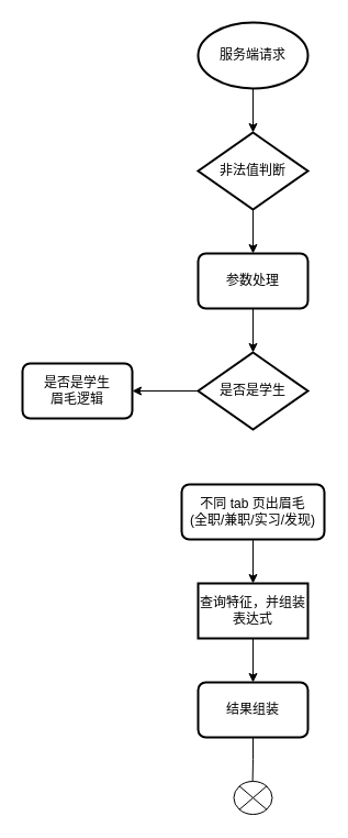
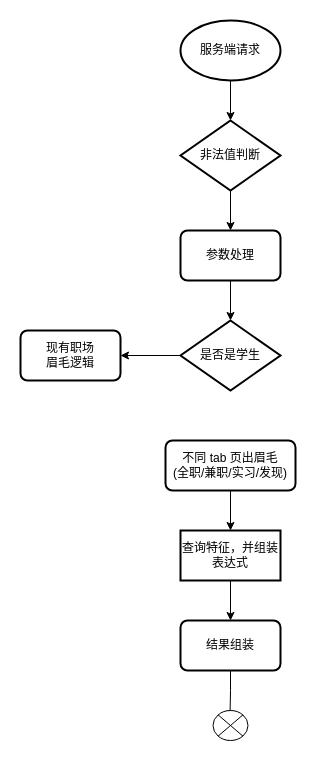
  <mxCell id="0" />
  <mxCell id="1" parent="0" />
  <mxCell id="2" style="edgeStyle=orthogonalEdgeStyle;rounded=0;orthogonalLoop=1;jettySize=auto;html=1;exitX=0.5;exitY=1;exitDx=0;exitDy=0;exitPerimeter=0;" edge="1" parent="1" source="3" target="5"><mxGeometry relative="1" as="geometry" /></mxCell>
  <mxCell id="3" value="服务端请求" style="strokeWidth=2;html=1;shape=mxgraph.flowchart.start_1;whiteSpace=wrap;" vertex="1" parent="1"><mxGeometry x="180" y="20" width="100" height="60" as="geometry" /></mxCell>
  <mxCell id="4" style="edgeStyle=orthogonalEdgeStyle;rounded=0;orthogonalLoop=1;jettySize=auto;html=1;exitX=0.5;exitY=1;exitDx=0;exitDy=0;exitPerimeter=0;" edge="1" parent="1" source="5" target="7"><mxGeometry relative="1" as="geometry" /></mxCell>
  <mxCell id="5" value="非法值判断" style="strokeWidth=2;html=1;shape=mxgraph.flowchart.decision;whiteSpace=wrap;" vertex="1" parent="1"><mxGeometry x="180" y="120" width="100" height="70" as="geometry" /></mxCell>
  <mxCell id="6" style="edgeStyle=orthogonalEdgeStyle;rounded=0;orthogonalLoop=1;jettySize=auto;html=1;exitX=0.5;exitY=1;exitDx=0;exitDy=0;" edge="1" parent="1" source="7" target="16"><mxGeometry relative="1" as="geometry" /></mxCell>
  <mxCell id="7" value="参数处理" style="rounded=1;whiteSpace=wrap;html=1;absoluteArcSize=1;arcSize=14;strokeWidth=2;" vertex="1" parent="1"><mxGeometry x="180" y="230" width="100" height="50" as="geometry" /></mxCell>
  <mxCell id="8" style="edgeStyle=orthogonalEdgeStyle;rounded=0;orthogonalLoop=1;jettySize=auto;html=1;exitX=0.5;exitY=1;exitDx=0;exitDy=0;entryX=0.482;entryY=0.43;entryDx=0;entryDy=0;entryPerimeter=0;" edge="1" parent="1" source="9" target="17"><mxGeometry relative="1" as="geometry" /></mxCell>
  <mxCell id="9" value="结果组装" style="rounded=1;whiteSpace=wrap;html=1;absoluteArcSize=1;arcSize=14;strokeWidth=2;" vertex="1" parent="1"><mxGeometry x="180" y="620" width="100" height="50" as="geometry" /></mxCell>
  <mxCell id="10" style="edgeStyle=orthogonalEdgeStyle;rounded=0;orthogonalLoop=1;jettySize=auto;html=1;exitX=0.5;exitY=1;exitDx=0;exitDy=0;" edge="1" parent="1" source="11" target="9"><mxGeometry relative="1" as="geometry" /></mxCell>
  <mxCell id="11" value="查询特征，并组装表达式" style="whiteSpace=wrap;html=1;absoluteArcSize=1;arcSize=14;strokeWidth=2;rounded=0;" vertex="1" parent="1"><mxGeometry x="180" y="530" width="100" height="50" as="geometry" /></mxCell>
  <mxCell id="12" style="edgeStyle=orthogonalEdgeStyle;rounded=0;orthogonalLoop=1;jettySize=auto;html=1;exitX=0.5;exitY=1;exitDx=0;exitDy=0;entryX=0.5;entryY=0;entryDx=0;entryDy=0;" edge="1" parent="1" source="13" target="11"><mxGeometry relative="1" as="geometry" /></mxCell>
  <mxCell id="13" value="不同 tab 页出眉毛&lt;br&gt;(全职/兼职/实习/发现)" style="rounded=1;whiteSpace=wrap;html=1;absoluteArcSize=1;arcSize=14;strokeWidth=2;" vertex="1" parent="1"><mxGeometry x="165" y="440" width="130" height="50" as="geometry" /></mxCell>
- <mxCell id="14" value="是否是学生&lt;br&gt;眉毛逻辑" style="rounded=1;whiteSpace=wrap;html=1;absoluteArcSize=1;arcSize=14;strokeWidth=2;" vertex="1" parent="1"><mxGeometry x="20" y="330" width="100" height="50" as="geometry" /></mxCell>
+ <mxCell id="14" value="现有职场&lt;br&gt;眉毛逻辑" style="rounded=1;whiteSpace=wrap;html=1;absoluteArcSize=1;arcSize=14;strokeWidth=2;" vertex="1" parent="1"><mxGeometry x="20" y="330" width="100" height="50" as="geometry" /></mxCell>
  <mxCell id="15" style="edgeStyle=orthogonalEdgeStyle;rounded=0;orthogonalLoop=1;jettySize=auto;html=1;exitX=0;exitY=0.5;exitDx=0;exitDy=0;exitPerimeter=0;entryX=1;entryY=0.5;entryDx=0;entryDy=0;" edge="1" parent="1" source="16" target="14"><mxGeometry relative="1" as="geometry" /></mxCell>
  <mxCell id="16" value="是否是学生" style="strokeWidth=2;html=1;shape=mxgraph.flowchart.decision;whiteSpace=wrap;" vertex="1" parent="1"><mxGeometry x="180" y="320" width="100" height="70" as="geometry" /></mxCell>
  <mxCell id="17" value="" style="verticalLabelPosition=bottom;verticalAlign=top;html=1;shape=mxgraph.flowchart.or;" vertex="1" parent="1"><mxGeometry x="212.5" y="710" width="35" height="30" as="geometry" /></mxCell>
